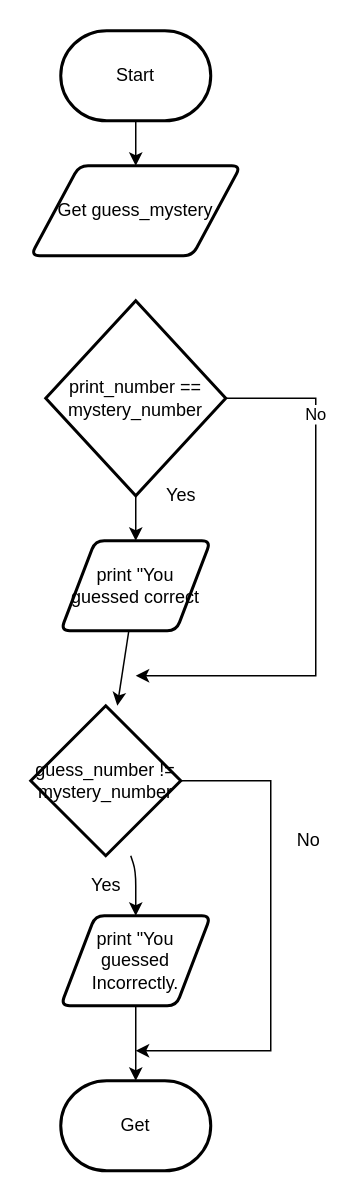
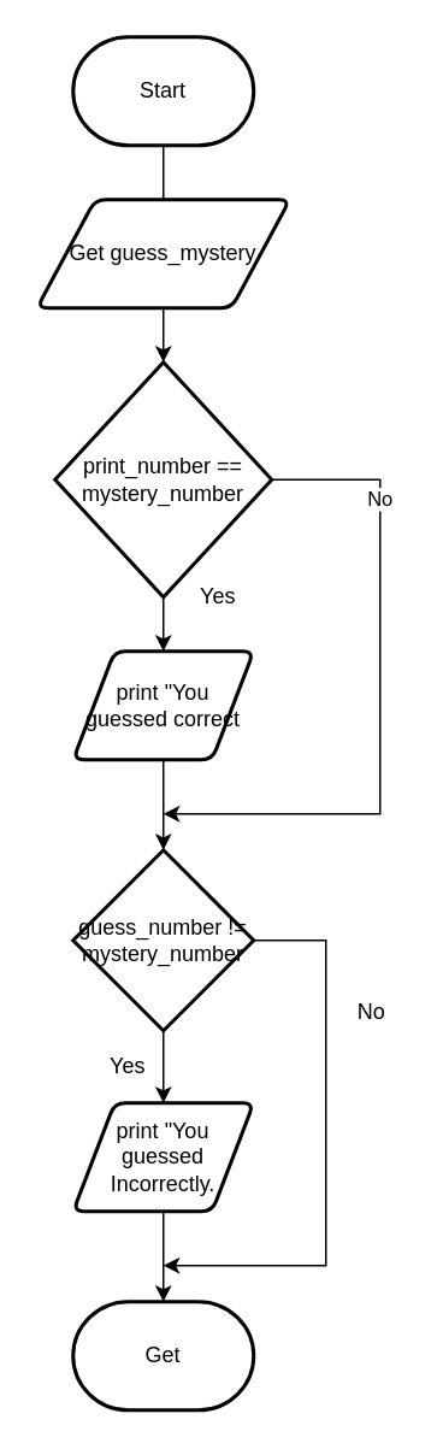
  <mxCell id="0" />
  <mxCell id="1" parent="0" />
- <mxCell id="2" style="edgeStyle=none;html=1;" parent="1" source="3" target="5" edge="1"><mxGeometry relative="1" as="geometry" /></mxCell>
+ <mxCell id="2" style="edgeStyle=none;html=1;endArrow=none;" parent="1" source="3" target="5" edge="1"><mxGeometry relative="1" as="geometry" /></mxCell>
  <mxCell id="3" value="Start" style="strokeWidth=2;html=1;shape=mxgraph.flowchart.terminator;whiteSpace=wrap;" parent="1" vertex="1"><mxGeometry x="40" y="20" width="100" height="60" as="geometry" /></mxCell>
+ <mxCell id="4" style="edgeStyle=none;html=1;entryX=0.5;entryY=0;entryDx=0;entryDy=0;entryPerimeter=0;" parent="1" source="5" target="12" edge="1"><mxGeometry relative="1" as="geometry"><mxPoint x="90" y="210" as="targetPoint" /></mxGeometry></mxCell>
  <mxCell id="5" value="Get guess_mystery" style="shape=parallelogram;html=1;strokeWidth=2;perimeter=parallelogramPerimeter;whiteSpace=wrap;rounded=1;arcSize=12;size=0.23;" parent="1" vertex="1"><mxGeometry x="20" y="110" width="140" height="60" as="geometry" /></mxCell>
  <mxCell id="6" style="edgeStyle=none;html=1;" parent="1" source="7" target="18" edge="1"><mxGeometry relative="1" as="geometry"><mxPoint x="90" y="490" as="targetPoint" /></mxGeometry></mxCell>
  <mxCell id="7" value="print &quot;You guessed correct" style="shape=parallelogram;html=1;strokeWidth=2;perimeter=parallelogramPerimeter;whiteSpace=wrap;rounded=1;arcSize=12;size=0.23;" parent="1" vertex="1"><mxGeometry x="40" y="360" width="100" height="60" as="geometry" /></mxCell>
  <mxCell id="8" value="Get" style="strokeWidth=2;html=1;shape=mxgraph.flowchart.terminator;whiteSpace=wrap;" parent="1" vertex="1"><mxGeometry x="40" y="720" width="100" height="60" as="geometry" /></mxCell>
  <mxCell id="9" style="edgeStyle=none;html=1;" parent="1" source="12" target="7" edge="1"><mxGeometry relative="1" as="geometry" /></mxCell>
  <mxCell id="10" style="edgeStyle=none;html=1;exitX=1;exitY=0.5;exitDx=0;exitDy=0;exitPerimeter=0;rounded=0;" parent="1" source="12" edge="1"><mxGeometry relative="1" as="geometry"><Array as="points"><mxPoint x="210" y="265" /><mxPoint x="210" y="450" /></Array><mxPoint x="90" y="450" as="targetPoint" /></mxGeometry></mxCell>
  <mxCell id="11" value="No" style="edgeLabel;html=1;align=center;verticalAlign=middle;resizable=0;points=[];" parent="10" vertex="1" connectable="0"><mxGeometry x="-0.619" y="-1" relative="1" as="geometry"><mxPoint as="offset" /></mxGeometry></mxCell>
  <mxCell id="12" value="&lt;span&gt;print_number == mystery_number&lt;/span&gt;" style="strokeWidth=2;html=1;shape=mxgraph.flowchart.decision;whiteSpace=wrap;" parent="1" vertex="1"><mxGeometry x="30" y="200" width="120" height="130" as="geometry" /></mxCell>
  <mxCell id="13" value="Yes" style="text;html=1;align=center;verticalAlign=middle;resizable=0;points=[];autosize=1;strokeColor=none;fillColor=none;" parent="1" vertex="1"><mxGeometry x="100" y="320" width="40" height="20" as="geometry" /></mxCell>
  <mxCell id="14" style="edgeStyle=none;html=1;" edge="1" parent="1" source="15" target="8"><mxGeometry relative="1" as="geometry" /></mxCell>
  <mxCell id="15" value="print &quot;You guessed Incorrectly." style="shape=parallelogram;html=1;strokeWidth=2;perimeter=parallelogramPerimeter;whiteSpace=wrap;rounded=1;arcSize=12;size=0.23;" vertex="1" parent="1"><mxGeometry x="40" y="610" width="100" height="60" as="geometry" /></mxCell>
  <mxCell id="16" style="edgeStyle=none;html=1;" edge="1" parent="1" source="18" target="15"><mxGeometry relative="1" as="geometry"><Array as="points"><mxPoint x="90" y="580" /></Array></mxGeometry></mxCell>
  <mxCell id="17" style="edgeStyle=none;html=1;exitX=1;exitY=0.5;exitDx=0;exitDy=0;exitPerimeter=0;rounded=0;" edge="1" parent="1" source="18"><mxGeometry relative="1" as="geometry"><mxPoint x="90" y="700" as="targetPoint" /><Array as="points"><mxPoint x="180" y="520" /><mxPoint x="180" y="700" /></Array></mxGeometry></mxCell>
- <mxCell id="18" value="guess_number != mystery_number" style="strokeWidth=2;html=1;shape=mxgraph.flowchart.decision;whiteSpace=wrap;" vertex="1" parent="1"><mxGeometry x="20" y="470" width="100" height="100" as="geometry" /></mxCell>
+ <mxCell id="18" value="guess_number != mystery_number" style="strokeWidth=2;html=1;shape=mxgraph.flowchart.decision;whiteSpace=wrap;" vertex="1" parent="1"><mxGeometry x="40" y="470" width="100" height="100" as="geometry" /></mxCell>
  <mxCell id="19" value="Yes&lt;br&gt;" style="text;html=1;align=center;verticalAlign=middle;resizable=0;points=[];autosize=1;strokeColor=none;fillColor=none;" vertex="1" parent="1"><mxGeometry x="50" y="580" width="40" height="20" as="geometry" /></mxCell>
  <mxCell id="20" value="No&lt;br&gt;" style="text;html=1;align=center;verticalAlign=middle;resizable=0;points=[];autosize=1;strokeColor=none;fillColor=none;" vertex="1" parent="1"><mxGeometry x="190" y="550" width="30" height="20" as="geometry" /></mxCell>
